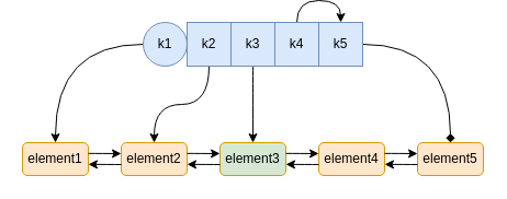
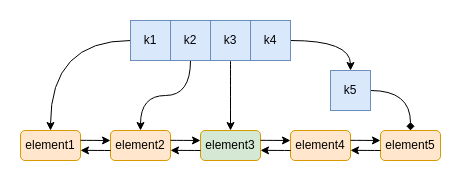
  <mxCell id="0" />
  <mxCell id="1" parent="0" />
  <mxCell id="2" value="element1" style="rounded=1;whiteSpace=wrap;html=1;fillColor=#ffe6cc;strokeColor=#d79b00;" vertex="1" parent="1"><mxGeometry x="20" y="130" width="60" height="30" as="geometry" /></mxCell>
  <mxCell id="3" value="element4" style="rounded=1;whiteSpace=wrap;html=1;fillColor=#ffe6cc;strokeColor=#d79b00;" vertex="1" parent="1"><mxGeometry x="290" y="130" width="60" height="30" as="geometry" /></mxCell>
  <mxCell id="4" value="element2" style="rounded=1;whiteSpace=wrap;html=1;fillColor=#ffe6cc;strokeColor=#d79b00;" vertex="1" parent="1"><mxGeometry x="110" y="130" width="60" height="30" as="geometry" /></mxCell>
  <mxCell id="5" value="element3" style="rounded=1;whiteSpace=wrap;html=1;fillColor=#d5e8d4;strokeColor=#d79b00;" vertex="1" parent="1"><mxGeometry x="200" y="130" width="60" height="30" as="geometry" /></mxCell>
  <mxCell id="6" style="edgeStyle=orthogonalEdgeStyle;rounded=1;orthogonalLoop=1;jettySize=auto;html=1;strokeColor=default;curved=1;" edge="1" parent="1" source="7" target="2"><mxGeometry relative="1" as="geometry" /></mxCell>
- <mxCell id="7" value="k1" style="ellipse;whiteSpace=wrap;html=1;fillColor=#dae8fc;strokeColor=#6c8ebf;" vertex="1" parent="1"><mxGeometry x="130" y="20" width="40" height="40" as="geometry" /></mxCell>
+ <mxCell id="7" value="k1" style="rounded=0;whiteSpace=wrap;html=1;fillColor=#dae8fc;strokeColor=#6c8ebf;" vertex="1" parent="1"><mxGeometry x="130" y="20" width="40" height="40" as="geometry" /></mxCell>
  <mxCell id="8" style="edgeStyle=orthogonalEdgeStyle;curved=1;rounded=1;orthogonalLoop=1;jettySize=auto;html=1;strokeColor=default;" edge="1" parent="1" source="9" target="4"><mxGeometry relative="1" as="geometry" /></mxCell>
  <mxCell id="9" value="k2" style="rounded=0;whiteSpace=wrap;html=1;fillColor=#dae8fc;strokeColor=#6c8ebf;" vertex="1" parent="1"><mxGeometry x="170" y="20" width="40" height="40" as="geometry" /></mxCell>
  <mxCell id="10" style="edgeStyle=orthogonalEdgeStyle;curved=1;rounded=1;orthogonalLoop=1;jettySize=auto;html=1;strokeColor=default;" edge="1" parent="1" source="11" target="5"><mxGeometry relative="1" as="geometry" /></mxCell>
  <mxCell id="11" value="k3" style="rounded=0;whiteSpace=wrap;html=1;fillColor=#dae8fc;strokeColor=#6c8ebf;" vertex="1" parent="1"><mxGeometry x="210" y="20" width="40" height="40" as="geometry" /></mxCell>
  <mxCell id="12" style="edgeStyle=orthogonalEdgeStyle;curved=1;rounded=1;orthogonalLoop=1;jettySize=auto;html=1;strokeColor=default;" edge="1" parent="1" source="13" target="15"><mxGeometry relative="1" as="geometry" /></mxCell>
  <mxCell id="13" value="k4" style="rounded=0;whiteSpace=wrap;html=1;fillColor=#dae8fc;strokeColor=#6c8ebf;" vertex="1" parent="1"><mxGeometry x="250" y="20" width="40" height="40" as="geometry" /></mxCell>
  <mxCell id="14" style="edgeStyle=orthogonalEdgeStyle;curved=1;rounded=1;orthogonalLoop=1;jettySize=auto;html=1;entryX=0.5;entryY=0;entryDx=0;entryDy=0;strokeColor=default;endArrow=diamond;" edge="1" parent="1" source="15" target="16"><mxGeometry relative="1" as="geometry" /></mxCell>
- <mxCell id="15" value="k5" style="rounded=0;whiteSpace=wrap;html=1;fillColor=#dae8fc;strokeColor=#6c8ebf;" vertex="1" parent="1"><mxGeometry x="290" y="20" width="40" height="40" as="geometry" /></mxCell>
+ <mxCell id="15" value="k5" style="rounded=0;whiteSpace=wrap;html=1;fillColor=#dae8fc;strokeColor=#6c8ebf;" vertex="1" parent="1"><mxGeometry x="330" y="70" width="40" height="40" as="geometry" /></mxCell>
  <mxCell id="16" value="element5" style="rounded=1;whiteSpace=wrap;html=1;fillColor=#ffe6cc;strokeColor=#d79b00;" vertex="1" parent="1"><mxGeometry x="380" y="130" width="60" height="30" as="geometry" /></mxCell>
  <mxCell id="17" value="" style="endArrow=classic;html=1;rounded=1;strokeColor=default;curved=1;" edge="1" parent="1"><mxGeometry width="50" height="50" relative="1" as="geometry"><mxPoint x="80" y="139.83" as="sourcePoint" /><mxPoint x="110" y="140" as="targetPoint" /></mxGeometry></mxCell>
  <mxCell id="18" value="" style="endArrow=classic;html=1;rounded=1;strokeColor=default;curved=1;" edge="1" parent="1"><mxGeometry width="50" height="50" relative="1" as="geometry"><mxPoint x="110" y="150" as="sourcePoint" /><mxPoint x="80" y="149.83" as="targetPoint" /></mxGeometry></mxCell>
  <mxCell id="19" value="" style="endArrow=classic;html=1;rounded=1;strokeColor=default;curved=1;" edge="1" parent="1"><mxGeometry width="50" height="50" relative="1" as="geometry"><mxPoint x="170" y="139.83" as="sourcePoint" /><mxPoint x="200" y="140" as="targetPoint" /></mxGeometry></mxCell>
  <mxCell id="20" value="" style="endArrow=classic;html=1;rounded=1;strokeColor=default;curved=1;" edge="1" parent="1"><mxGeometry width="50" height="50" relative="1" as="geometry"><mxPoint x="200" y="150" as="sourcePoint" /><mxPoint x="170" y="149.83" as="targetPoint" /></mxGeometry></mxCell>
  <mxCell id="21" value="" style="endArrow=classic;html=1;rounded=1;strokeColor=default;curved=1;" edge="1" parent="1"><mxGeometry width="50" height="50" relative="1" as="geometry"><mxPoint x="260" y="139.83" as="sourcePoint" /><mxPoint x="290" y="140" as="targetPoint" /></mxGeometry></mxCell>
  <mxCell id="22" value="" style="endArrow=classic;html=1;rounded=1;strokeColor=default;curved=1;" edge="1" parent="1"><mxGeometry width="50" height="50" relative="1" as="geometry"><mxPoint x="290" y="150" as="sourcePoint" /><mxPoint x="260" y="149.83" as="targetPoint" /></mxGeometry></mxCell>
  <mxCell id="23" value="" style="endArrow=classic;html=1;rounded=1;strokeColor=default;curved=1;" edge="1" parent="1"><mxGeometry width="50" height="50" relative="1" as="geometry"><mxPoint x="350" y="139.83" as="sourcePoint" /><mxPoint x="380" y="140" as="targetPoint" /></mxGeometry></mxCell>
  <mxCell id="24" value="" style="endArrow=classic;html=1;rounded=1;strokeColor=default;curved=1;" edge="1" parent="1"><mxGeometry width="50" height="50" relative="1" as="geometry"><mxPoint x="380" y="150" as="sourcePoint" /><mxPoint x="350" y="149.83" as="targetPoint" /></mxGeometry></mxCell>
